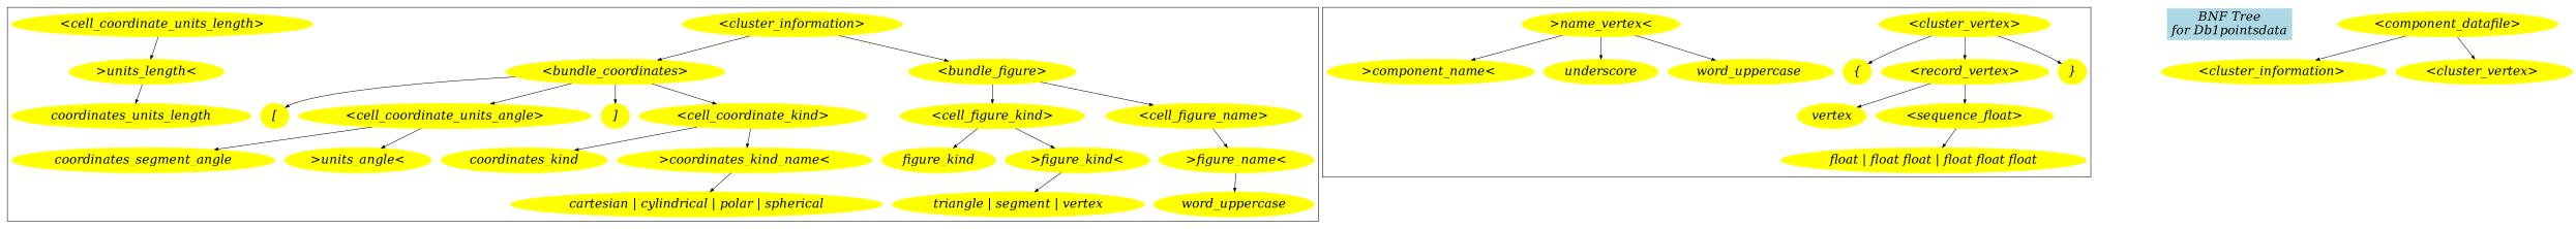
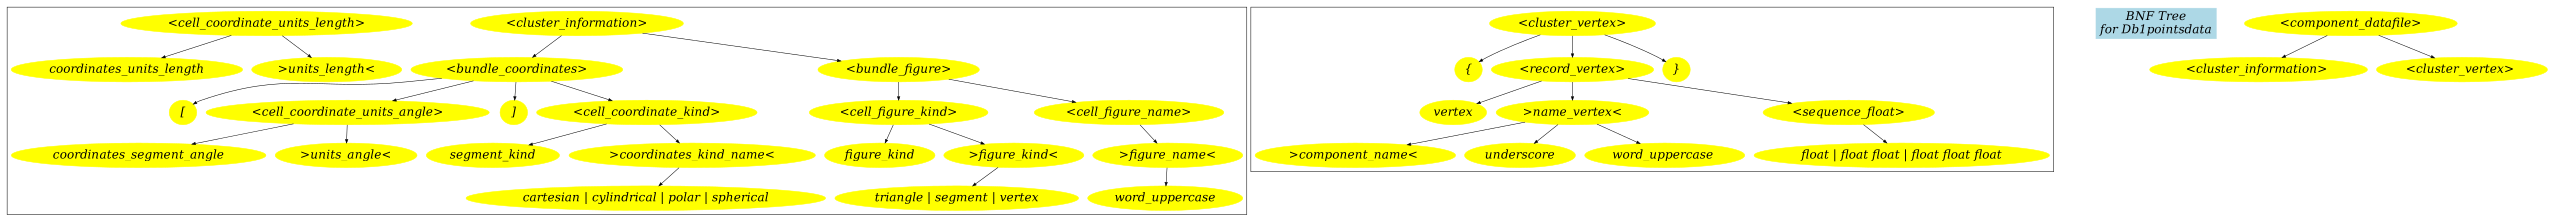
  digraph {
    node [color=yellow fontcolor=black fontname="Palatino-Italic" fontsize=24 style=filled]
    edge [arrowsize=0.7 dir=down fontname="Bitstream Vera Sans" fontsize=12]
    "<cluster_information>"
    "<bundle_coordinates>"
    "<bundle_figure>"
    "<cell_coordinate_units_length>"
    "["
    "<cell_coordinate_units_angle>"
    "]"
    "<cell_coordinate_kind>"
    "<cell_figure_kind>"
    "<cell_figure_name>"
    coordinates_units_length
    ">units_length<"
    n13 [label=coordinates_segment_angle]
    ">units_angle<"
-   coordinates_kind
+   coordinates_kind [label=segment_kind]
    ">coordinates_kind_name<"
    figure_kind
    ">figure_kind<"
    ">figure_name<"
    "cartesian | cylindrical | polar | spherical"
    "triangle | segment | vertex"
    word_uppercase
    "<cluster_vertex>"
    "{"
    "<record_vertex>"
    "}"
    vertex
    ">name_vertex<"
    "<sequence_float>"
    ">component_name< "
    underscore
    "word_uppercase "
    "float | float float | float float float"
    n34 [color=lightblue label="BNF Tree\nfor Db1pointsdata\n" shape=record]
    "<component_datafile>"
    "<cluster_information> "
    "<cluster_vertex> "
    subgraph cluster_1 {
      "<cluster_information>"
      "<bundle_coordinates>"
      "<bundle_figure>"
      "<cell_coordinate_units_length>"
      "["
      "<cell_coordinate_units_angle>"
      "]"
      "<cell_coordinate_kind>"
      "<cell_figure_kind>"
      "<cell_figure_name>"
      coordinates_units_length
      ">units_length<"
      n13
      ">units_angle<"
      coordinates_kind
      ">coordinates_kind_name<"
      figure_kind
      ">figure_kind<"
      ">figure_name<"
      "cartesian | cylindrical | polar | spherical"
      "triangle | segment | vertex"
      word_uppercase
    }
    subgraph cluster_2 {
      "<cluster_vertex>"
      "{"
      "<record_vertex>"
      "}"
      vertex
      ">name_vertex<"
      "<sequence_float>"
      ">component_name< "
      underscore
      "word_uppercase "
      "float | float float | float float float"
    }
    "<cluster_information>" -> "<bundle_coordinates>"
    "<cluster_information>" -> "<bundle_figure>"
    "<bundle_coordinates>" -> "["
    "<bundle_coordinates>" -> "<cell_coordinate_units_angle>"
    "<bundle_coordinates>" -> "]"
    "<bundle_coordinates>" -> "<cell_coordinate_kind>"
    "<bundle_figure>" -> "<cell_figure_kind>"
    "<bundle_figure>" -> "<cell_figure_name>"
-   ">units_length<" -> coordinates_units_length
+   "<cell_coordinate_units_length>" -> coordinates_units_length
    "<cell_coordinate_units_length>" -> ">units_length<"
    "<cell_coordinate_units_angle>" -> n13
    "<cell_coordinate_units_angle>" -> ">units_angle<"
    "<cell_coordinate_kind>" -> coordinates_kind
    "<cell_coordinate_kind>" -> ">coordinates_kind_name<"
    "<cell_figure_kind>" -> figure_kind
    "<cell_figure_kind>" -> ">figure_kind<"
    "<cell_figure_name>" -> ">figure_name<"
    ">coordinates_kind_name<" -> "cartesian | cylindrical | polar | spherical"
    ">figure_kind<" -> "triangle | segment | vertex"
    ">figure_name<" -> word_uppercase
    "<cluster_vertex>" -> "{"
    "<cluster_vertex>" -> "<record_vertex>"
    "<cluster_vertex>" -> "}"
    "<record_vertex>" -> vertex
+   "<record_vertex>" -> ">name_vertex<"
    "<record_vertex>" -> "<sequence_float>"
    ">name_vertex<" -> ">component_name< "
    ">name_vertex<" -> underscore
    ">name_vertex<" -> "word_uppercase "
    "<sequence_float>" -> "float | float float | float float float"
    "<component_datafile>" -> "<cluster_information> "
    "<component_datafile>" -> "<cluster_vertex> "
  }
